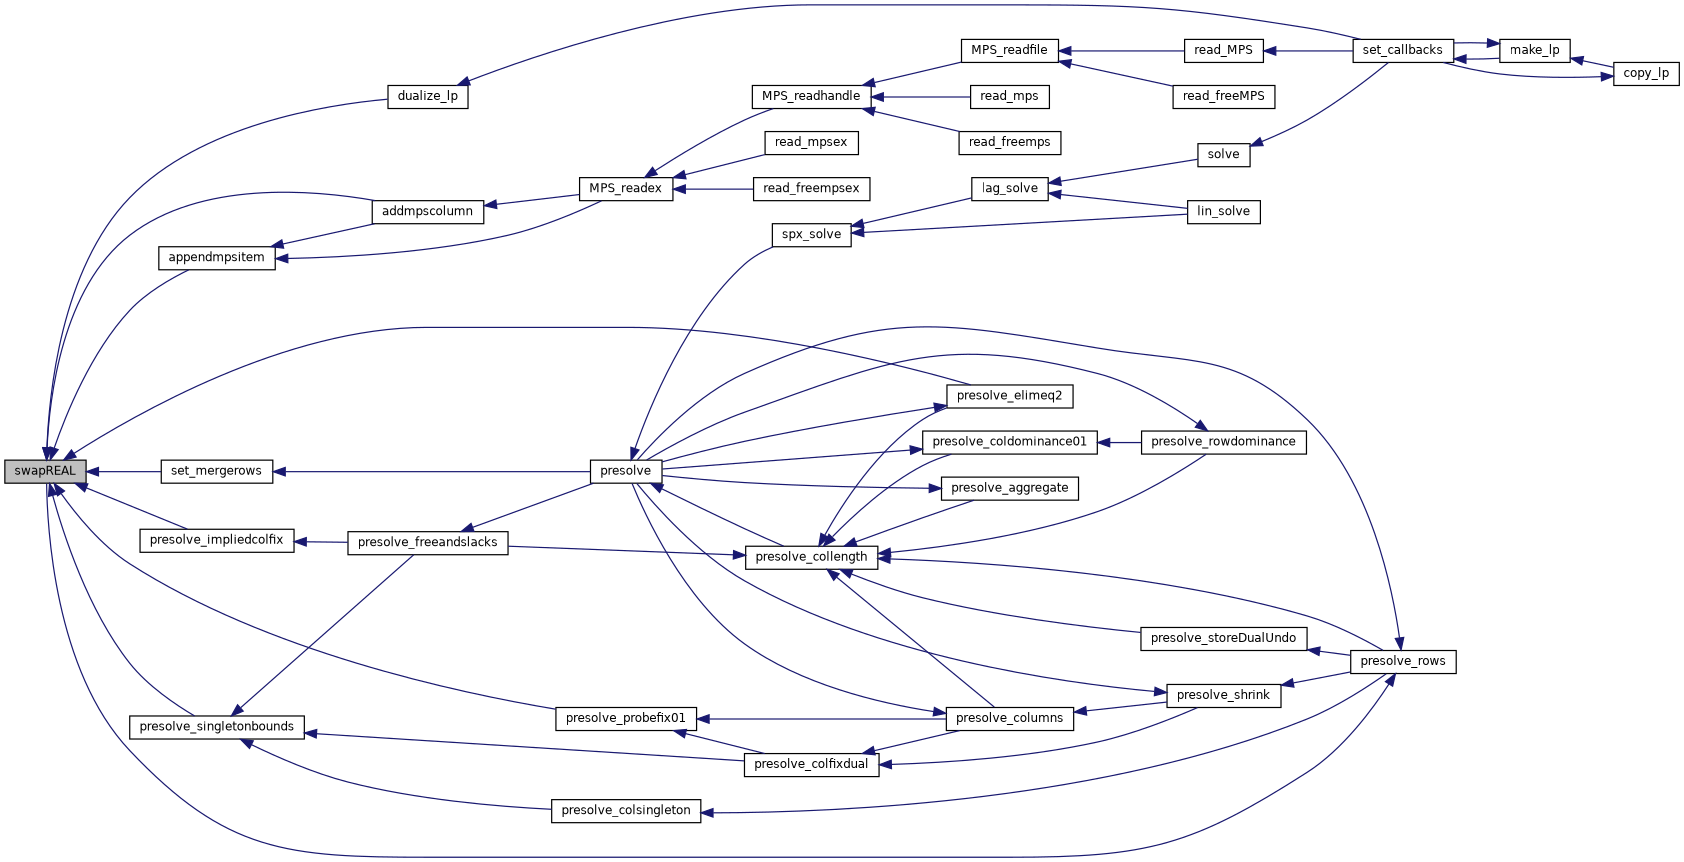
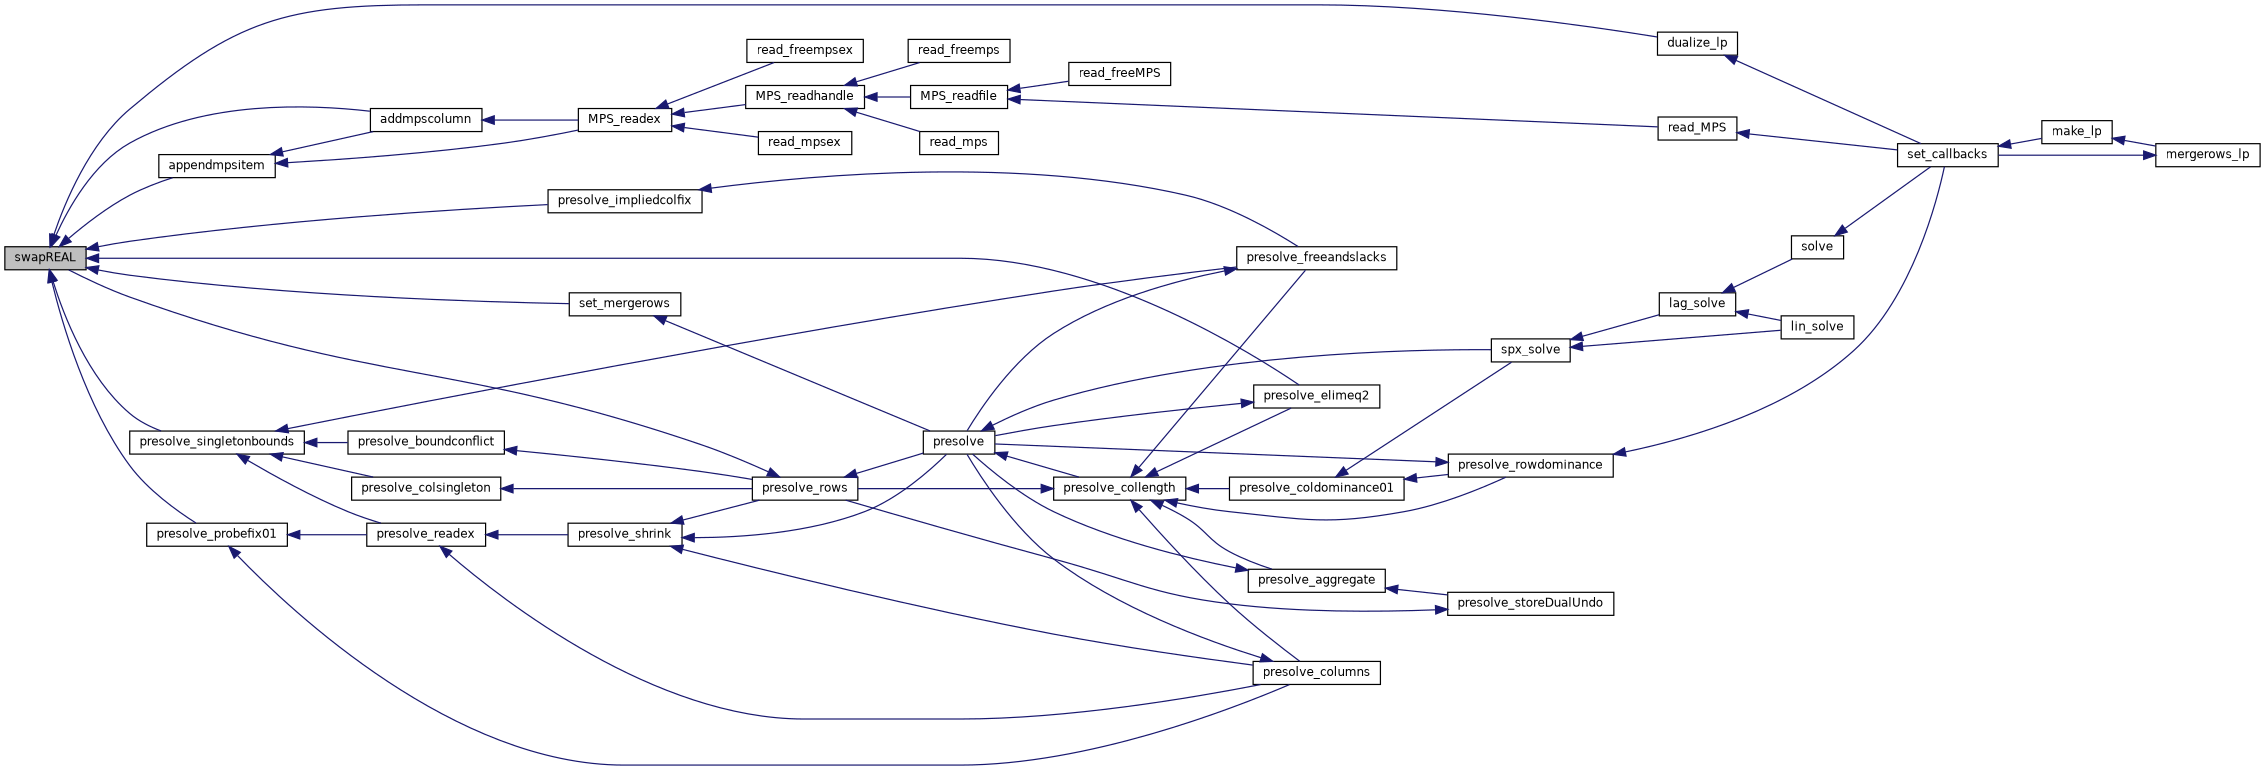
  digraph {
    rankdir=LR
    node [color=black fillcolor=white fontname=Helvetica fontsize=10 shape=record style=filled]
    edge [color=midnightblue dir=back fontname=Helvetica fontsize=10 labelfontname=Helvetica labelfontsize=10 style=solid]
    n1 [fillcolor=grey75 fontcolor=black height=0.2 label=swapREAL width=0.4]
    n2 [height=0.2 label=dualize_lp width=0.4]
    n3 [height=0.2 label=addmpscolumn width=0.4]
    n4 [height=0.2 label=appendmpsitem width=0.4]
    n5 [height=0.2 label=presolve_singletonbounds width=0.4]
    n6 [height=0.2 label=presolve_elimeq2 width=0.4]
    n7 [height=0.2 label=presolve_probefix01 width=0.4]
    n8 [height=0.2 label=set_mergerows width=0.4]
    n9 [height=0.2 label=presolve_impliedcolfix width=0.4]
    n10 [height=0.2 label=set_callbacks width=0.4]
    n11 [height=0.2 label=MPS_readex width=0.4]
+   n12 [height=0.2 label=presolve_boundconflict width=0.4]
    n13 [height=0.2 label=presolve_freeandslacks width=0.4]
    n14 [height=0.2 label=presolve_colsingleton width=0.4]
-   n15 [height=0.2 label=presolve_colfixdual width=0.4]
+   n15 [height=0.2 label=presolve_readex width=0.4]
    n16 [height=0.2 label=presolve_rows width=0.4]
    n17 [height=0.2 label=presolve width=0.4]
    n18 [height=0.2 label=presolve_columns width=0.4]
    n19 [height=0.2 label=make_lp width=0.4]
-   n20 [height=0.2 label=copy_lp width=0.4]
+   n20 [height=0.2 label=mergerows_lp width=0.4]
    n21 [height=0.2 label=read_mpsex width=0.4]
    n22 [height=0.2 label=read_freempsex width=0.4]
    n23 [height=0.2 label=MPS_readhandle width=0.4]
    n24 [height=0.2 label=read_mps width=0.4]
    n25 [height=0.2 label=read_freemps width=0.4]
    n26 [height=0.2 label=MPS_readfile width=0.4]
    n27 [height=0.2 label=read_MPS width=0.4]
    n28 [height=0.2 label=read_freeMPS width=0.4]
    n29 [height=0.2 label=presolve_shrink width=0.4]
    n30 [height=0.2 label=presolve_collength width=0.4]
    n31 [height=0.2 label=spx_solve width=0.4]
    n32 [height=0.2 label=presolve_storeDualUndo width=0.4]
    n33 [height=0.2 label=presolve_rowdominance width=0.4]
    n34 [height=0.2 label=presolve_coldominance01 width=0.4]
    n35 [height=0.2 label=presolve_aggregate width=0.4]
    n36 [height=0.2 label=lag_solve width=0.4]
    n37 [height=0.2 label=lin_solve width=0.4]
    n38 [height=0.2 label=solve width=0.4]
    n1 -> n2
    n1 -> n3
    n1 -> n4
    n1 -> n5
    n1 -> n6
    n1 -> n7
    n1 -> n8
    n1 -> n9
    n2 -> n10
    n3 -> n11
    n4 -> n3
    n4 -> n11
+   n5 -> n12
    n5 -> n13
    n5 -> n14
    n5 -> n15
    n6 -> n17
    n7 -> n15
    n7 -> n18
    n8 -> n17
    n9 -> n13
    n10 -> n19
    n11 -> n21
    n11 -> n22
    n11 -> n23
+   n12 -> n16
    n13 -> n17
    n14 -> n16
    n15 -> n18
    n15 -> n29
    n16 -> n1
    n16 -> n17
    n17 -> n30
    n17 -> n31
    n18 -> n17
-   n19 -> n10
+   n33 -> n10
    n19 -> n20
    n20 -> n10
    n23 -> n24
    n23 -> n25
    n23 -> n26
    n26 -> n27
    n26 -> n28
    n27 -> n10
    n29 -> n16
    n29 -> n17
-   n18 -> n29
+   n29 -> n18
    n30 -> n6
    n30 -> n13
    n30 -> n16
    n30 -> n18
-   n30 -> n32
+   n35 -> n32
    n30 -> n33
    n30 -> n34
    n30 -> n35
    n31 -> n36
    n31 -> n37
    n32 -> n16
    n33 -> n17
-   n34 -> n17
+   n34 -> n31
    n34 -> n33
    n35 -> n17
    n36 -> n37
    n36 -> n38
    n38 -> n10
  }
